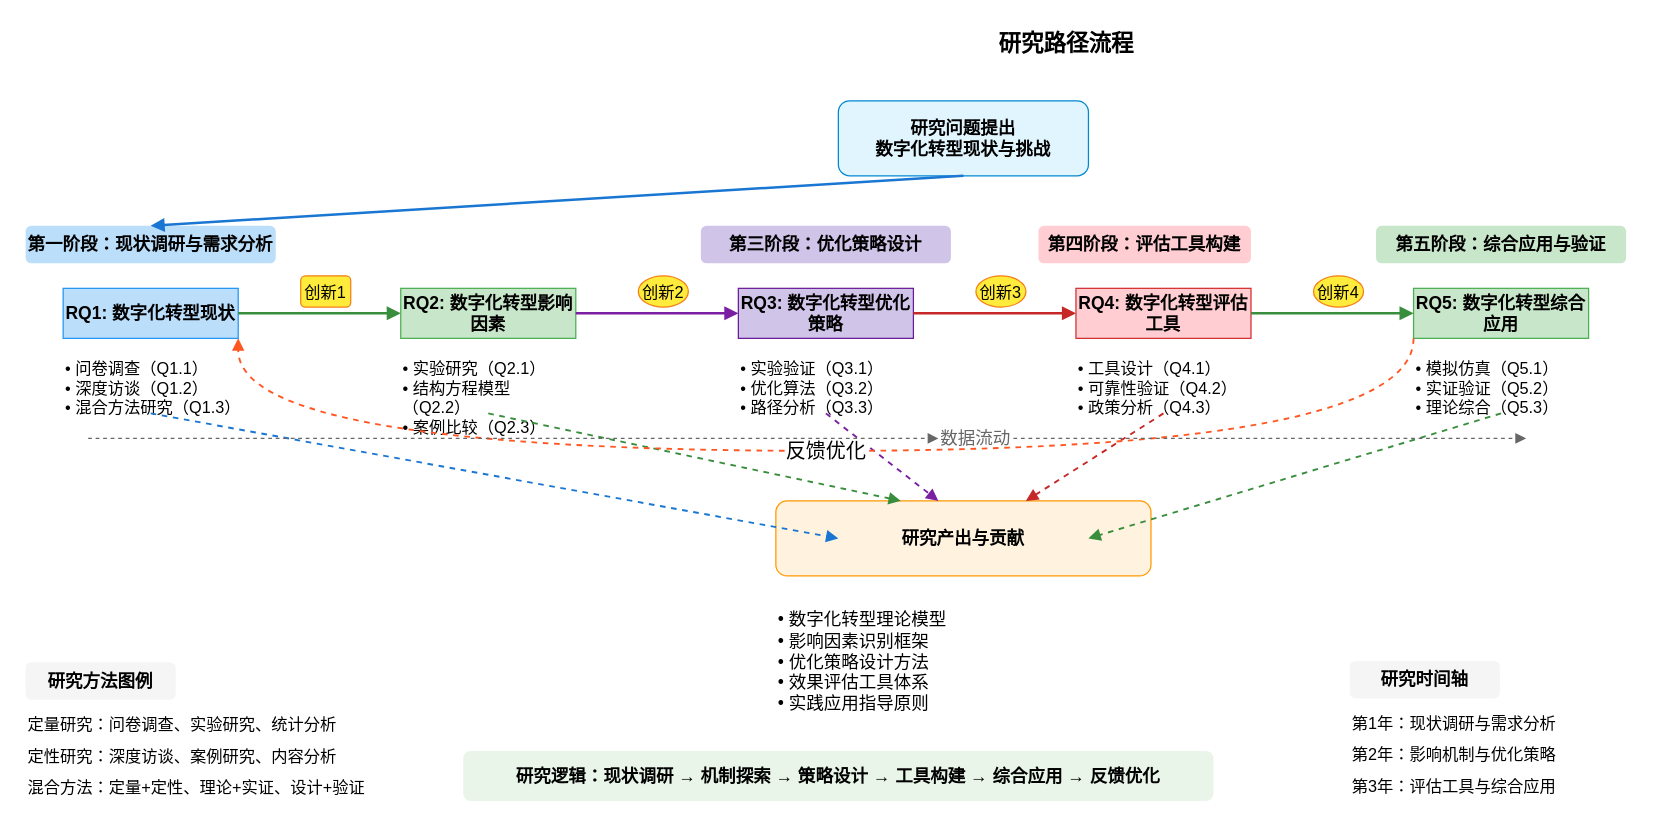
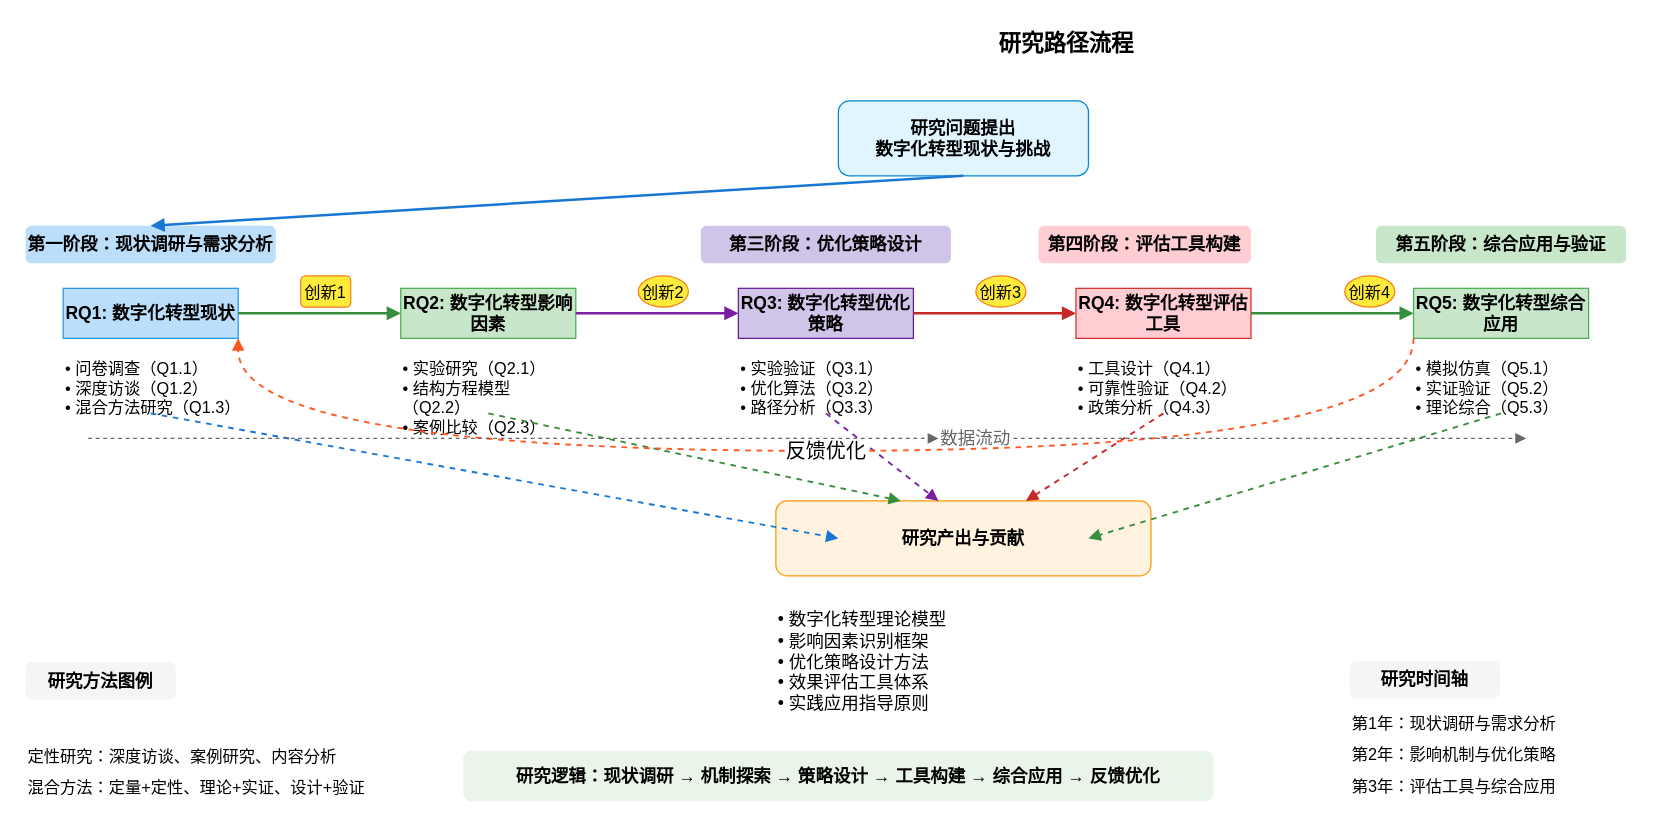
  <mxCell id="0" />
  <mxCell id="1" parent="0" />
  <mxCell id="2" value="&amp;nbsp;研究路径流程" style="text;html=1;strokeColor=none;fillColor=none;align=center;verticalAlign=middle;whiteSpace=wrap;rounded=0;fontSize=18;fontStyle=1;" parent="1" vertex="1"><mxGeometry x="720" y="20" width="260" height="30" as="geometry" /></mxCell>
  <mxCell id="3" value="研究问题提出&#10;数字化转型现状与挑战" style="rounded=1;whiteSpace=wrap;html=1;fillColor=#e1f5fe;strokeColor=#0288d1;fontSize=14;fontStyle=1;" parent="1" vertex="1"><mxGeometry x="670" y="80" width="200" height="60" as="geometry" /></mxCell>
  <mxCell id="4" value="第一阶段：现状调研与需求分析" style="text;html=1;strokeColor=none;fillColor=#bbdefb;align=center;verticalAlign=middle;whiteSpace=wrap;rounded=1;fontSize=14;fontStyle=1;" parent="1" vertex="1"><mxGeometry x="20" y="180" width="200" height="30" as="geometry" /></mxCell>
  <mxCell id="5" value="RQ1: 数字化转型现状" style="rounded=0;whiteSpace=wrap;html=1;fillColor=#bbdefb;strokeColor=#2196f3;fontSize=14;fontStyle=1;" parent="1" vertex="1"><mxGeometry x="50" y="230" width="140" height="40" as="geometry" /></mxCell>
  <mxCell id="6" value="• 问卷调查（Q1.1）&#10;• 深度访谈（Q1.2）&#10;• 混合方法研究（Q1.3）" style="text;html=1;strokeColor=none;fillColor=none;align=left;verticalAlign=top;whiteSpace=wrap;rounded=0;fontSize=13;" parent="1" vertex="1"><mxGeometry x="50" y="280" width="140" height="50" as="geometry" /></mxCell>
  <mxCell id="7" value="RQ2: 数字化转型影响因素" style="rounded=0;whiteSpace=wrap;html=1;fillColor=#c8e6c9;strokeColor=#4caf50;fontSize=14;fontStyle=1;" parent="1" vertex="1"><mxGeometry x="320" y="230" width="140" height="40" as="geometry" /></mxCell>
  <mxCell id="8" value="• 实验研究（Q2.1）&#10;• 结构方程模型（Q2.2）&#10;• 案例比较（Q2.3）" style="text;html=1;strokeColor=none;fillColor=none;align=left;verticalAlign=top;whiteSpace=wrap;rounded=0;fontSize=13;" parent="1" vertex="1"><mxGeometry x="320" y="280" width="140" height="50" as="geometry" /></mxCell>
  <mxCell id="9" value="第三阶段：优化策略设计" style="text;html=1;strokeColor=none;fillColor=#d1c4e9;align=center;verticalAlign=middle;whiteSpace=wrap;rounded=1;fontSize=14;fontStyle=1;" parent="1" vertex="1"><mxGeometry x="560" y="180" width="200" height="30" as="geometry" /></mxCell>
  <mxCell id="10" value="RQ3: 数字化转型优化策略" style="rounded=0;whiteSpace=wrap;html=1;fillColor=#d1c4e9;strokeColor=#6a1b9a;fontSize=14;fontStyle=1;" parent="1" vertex="1"><mxGeometry x="590" y="230" width="140" height="40" as="geometry" /></mxCell>
  <mxCell id="11" value="• 实验验证（Q3.1）&#10;• 优化算法（Q3.2）&#10;• 路径分析（Q3.3）" style="text;html=1;strokeColor=none;fillColor=none;align=left;verticalAlign=top;whiteSpace=wrap;rounded=0;fontSize=13;" parent="1" vertex="1"><mxGeometry x="590" y="280" width="140" height="50" as="geometry" /></mxCell>
  <mxCell id="12" value="第四阶段：评估工具构建" style="text;html=1;strokeColor=none;fillColor=#ffcdd2;align=center;verticalAlign=middle;whiteSpace=wrap;rounded=1;fontSize=14;fontStyle=1;" parent="1" vertex="1"><mxGeometry x="830" y="180" width="170" height="30" as="geometry" /></mxCell>
  <mxCell id="13" value="RQ4: 数字化转型评估工具" style="rounded=0;whiteSpace=wrap;html=1;fillColor=#ffcdd2;strokeColor=#d32f2f;fontSize=14;fontStyle=1;" parent="1" vertex="1"><mxGeometry x="860" y="230" width="140" height="40" as="geometry" /></mxCell>
  <mxCell id="14" value="• 工具设计（Q4.1）&#10;• 可靠性验证（Q4.2）&#10;• 政策分析（Q4.3）" style="text;html=1;strokeColor=none;fillColor=none;align=left;verticalAlign=top;whiteSpace=wrap;rounded=0;fontSize=13;" parent="1" vertex="1"><mxGeometry x="860" y="280" width="140" height="50" as="geometry" /></mxCell>
  <mxCell id="15" value="第五阶段：综合应用与验证" style="text;html=1;strokeColor=none;fillColor=#c8e6c9;align=center;verticalAlign=middle;whiteSpace=wrap;rounded=1;fontSize=14;fontStyle=1;" parent="1" vertex="1"><mxGeometry x="1100" y="180" width="200" height="30" as="geometry" /></mxCell>
  <mxCell id="16" value="RQ5: 数字化转型综合应用" style="rounded=0;whiteSpace=wrap;html=1;fillColor=#c8e6c9;strokeColor=#4caf50;fontSize=14;fontStyle=1;" parent="1" vertex="1"><mxGeometry x="1130" y="230" width="140" height="40" as="geometry" /></mxCell>
  <mxCell id="17" value="• 模拟仿真（Q5.1）&#10;• 实证验证（Q5.2）&#10;• 理论综合（Q5.3）" style="text;html=1;strokeColor=none;fillColor=none;align=left;verticalAlign=top;whiteSpace=wrap;rounded=0;fontSize=13;" parent="1" vertex="1"><mxGeometry x="1130" y="280" width="140" height="50" as="geometry" /></mxCell>
  <mxCell id="18" value="研究产出与贡献" style="rounded=1;whiteSpace=wrap;html=1;fillColor=#fff3e0;strokeColor=#ff9800;fontSize=14;fontStyle=1;" parent="1" vertex="1"><mxGeometry x="620" y="400" width="300" height="60" as="geometry" /></mxCell>
  <mxCell id="19" value="• 数字化转型理论模型&#10;• 影响因素识别框架&#10;• 优化策略设计方法&#10;• 效果评估工具体系&#10;• 实践应用指导原则" style="text;html=1;strokeColor=none;fillColor=none;align=left;verticalAlign=top;whiteSpace=wrap;rounded=0;fontSize=14;" parent="1" vertex="1"><mxGeometry x="620" y="480" width="300" height="80" as="geometry" /></mxCell>
  <mxCell id="20" value="" style="endArrow=block;html=1;rounded=0;strokeWidth=2;strokeColor=#1976d2;" parent="1" edge="1"><mxGeometry width="50" height="50" relative="1" as="geometry"><mxPoint x="770" y="140" as="sourcePoint" /><mxPoint x="120" y="180" as="targetPoint" /></mxGeometry></mxCell>
  <mxCell id="21" value="" style="endArrow=block;html=1;rounded=0;strokeWidth=2;strokeColor=#388e3c;" parent="1" edge="1"><mxGeometry width="50" height="50" relative="1" as="geometry"><mxPoint x="190" y="250" as="sourcePoint" /><mxPoint x="320" y="250" as="targetPoint" /></mxGeometry></mxCell>
  <mxCell id="22" value="" style="endArrow=block;html=1;rounded=0;strokeWidth=2;strokeColor=#7b1fa2;" parent="1" edge="1"><mxGeometry width="50" height="50" relative="1" as="geometry"><mxPoint x="460" y="250" as="sourcePoint" /><mxPoint x="590" y="250" as="targetPoint" /></mxGeometry></mxCell>
  <mxCell id="23" value="" style="endArrow=block;html=1;rounded=0;strokeWidth=2;strokeColor=#c62828;" parent="1" edge="1"><mxGeometry width="50" height="50" relative="1" as="geometry"><mxPoint x="730" y="250" as="sourcePoint" /><mxPoint x="860" y="250" as="targetPoint" /></mxGeometry></mxCell>
  <mxCell id="24" value="" style="endArrow=block;html=1;rounded=0;strokeWidth=2;strokeColor=#388e3c;" parent="1" edge="1"><mxGeometry width="50" height="50" relative="1" as="geometry"><mxPoint x="1000" y="250" as="sourcePoint" /><mxPoint x="1130" y="250" as="targetPoint" /></mxGeometry></mxCell>
  <mxCell id="25" value="" style="endArrow=block;html=1;rounded=0;strokeWidth=1.5;strokeColor=#1976d2;dashed=1;" parent="1" edge="1"><mxGeometry width="50" height="50" relative="1" as="geometry"><mxPoint x="120" y="330" as="sourcePoint" /><mxPoint x="670" y="430" as="targetPoint" /></mxGeometry></mxCell>
  <mxCell id="26" value="" style="endArrow=block;html=1;rounded=0;strokeWidth=1.5;strokeColor=#388e3c;dashed=1;" parent="1" edge="1"><mxGeometry width="50" height="50" relative="1" as="geometry"><mxPoint x="390" y="330" as="sourcePoint" /><mxPoint x="720" y="400" as="targetPoint" /></mxGeometry></mxCell>
  <mxCell id="27" value="" style="endArrow=block;html=1;rounded=0;strokeWidth=1.5;strokeColor=#7b1fa2;dashed=1;" parent="1" edge="1"><mxGeometry width="50" height="50" relative="1" as="geometry"><mxPoint x="660" y="330" as="sourcePoint" /><mxPoint x="750" y="400" as="targetPoint" /></mxGeometry></mxCell>
  <mxCell id="28" value="" style="endArrow=block;html=1;rounded=0;strokeWidth=1.5;strokeColor=#c62828;dashed=1;" parent="1" edge="1"><mxGeometry width="50" height="50" relative="1" as="geometry"><mxPoint x="930" y="330" as="sourcePoint" /><mxPoint x="820" y="400" as="targetPoint" /></mxGeometry></mxCell>
  <mxCell id="29" value="" style="endArrow=block;html=1;rounded=0;strokeWidth=1.5;strokeColor=#388e3c;dashed=1;" parent="1" edge="1"><mxGeometry width="50" height="50" relative="1" as="geometry"><mxPoint x="1200" y="330" as="sourcePoint" /><mxPoint x="870" y="430" as="targetPoint" /></mxGeometry></mxCell>
  <mxCell id="30" value="反馈优化" style="endArrow=block;html=1;rounded=1;strokeWidth=1.5;strokeColor=#ff5722;dashed=1;curved=1;fontSize=16;" parent="1" edge="1"><mxGeometry width="50" height="50" relative="1" as="geometry"><mxPoint x="1130" y="270" as="sourcePoint" /><mxPoint x="190" y="270" as="targetPoint" /><Array as="points"><mxPoint x="1130" y="360" /><mxPoint x="190" y="360" /></Array></mxGeometry></mxCell>
  <mxCell id="31" value="研究方法图例" style="text;html=1;strokeColor=none;fillColor=#f5f5f5;align=center;verticalAlign=middle;whiteSpace=wrap;rounded=1;fontSize=14;fontStyle=1;" parent="1" vertex="1"><mxGeometry x="20" y="529" width="120" height="30" as="geometry" /></mxCell>
- <mxCell id="32" value="定量研究：问卷调查、实验研究、统计分析" style="text;html=1;strokeColor=none;fillColor=none;align=left;verticalAlign=middle;whiteSpace=wrap;rounded=0;fontSize=13;" parent="1" vertex="1"><mxGeometry x="20" y="569" width="280" height="20" as="geometry" /></mxCell>
  <mxCell id="33" value="定性研究：深度访谈、案例研究、内容分析" style="text;html=1;strokeColor=none;fillColor=none;align=left;verticalAlign=middle;whiteSpace=wrap;rounded=0;fontSize=13;" parent="1" vertex="1"><mxGeometry x="20" y="594" width="280" height="20" as="geometry" /></mxCell>
  <mxCell id="34" value="混合方法：定量+定性、理论+实证、设计+验证" style="text;html=1;strokeColor=none;fillColor=none;align=left;verticalAlign=middle;whiteSpace=wrap;rounded=0;fontSize=13;" parent="1" vertex="1"><mxGeometry x="20" y="619" width="280" height="20" as="geometry" /></mxCell>
  <mxCell id="35" value="研究时间轴" style="text;html=1;strokeColor=none;fillColor=#f5f5f5;align=center;verticalAlign=middle;whiteSpace=wrap;rounded=1;fontSize=14;fontStyle=1;" parent="1" vertex="1"><mxGeometry x="1079" y="528" width="120" height="30" as="geometry" /></mxCell>
  <mxCell id="36" value="第1年：现状调研与需求分析" style="text;html=1;strokeColor=none;fillColor=none;align=left;verticalAlign=middle;whiteSpace=wrap;rounded=0;fontSize=13;" parent="1" vertex="1"><mxGeometry x="1079" y="568" width="200" height="20" as="geometry" /></mxCell>
  <mxCell id="37" value="第2年：影响机制与优化策略" style="text;html=1;strokeColor=none;fillColor=none;align=left;verticalAlign=middle;whiteSpace=wrap;rounded=0;fontSize=13;" parent="1" vertex="1"><mxGeometry x="1079" y="593" width="200" height="20" as="geometry" /></mxCell>
  <mxCell id="38" value="第3年：评估工具与综合应用" style="text;html=1;strokeColor=none;fillColor=none;align=left;verticalAlign=middle;whiteSpace=wrap;rounded=0;fontSize=13;" parent="1" vertex="1"><mxGeometry x="1079" y="618" width="200" height="20" as="geometry" /></mxCell>
  <mxCell id="39" value="研究逻辑：现状调研 → 机制探索 → 策略设计 → 工具构建 → 综合应用 → 反馈优化" style="text;html=1;strokeColor=none;fillColor=#e8f5e8;align=center;verticalAlign=middle;whiteSpace=wrap;rounded=1;fontSize=14;fontStyle=1;" parent="1" vertex="1"><mxGeometry x="370" y="600" width="600" height="40" as="geometry" /></mxCell>
  <mxCell id="40" value="创新1" style="whiteSpace=wrap;html=1;fillColor=#ffeb3b;strokeColor=#f57f17;fontSize=13;rounded=1;" parent="1" vertex="1"><mxGeometry x="240" y="220" width="40" height="25" as="geometry" /></mxCell>
  <mxCell id="41" value="创新2" style="ellipse;whiteSpace=wrap;html=1;fillColor=#ffeb3b;strokeColor=#f57f17;fontSize=13;" parent="1" vertex="1"><mxGeometry x="510" y="220" width="40" height="25" as="geometry" /></mxCell>
  <mxCell id="42" value="创新3" style="ellipse;whiteSpace=wrap;html=1;fillColor=#ffeb3b;strokeColor=#f57f17;fontSize=13;" parent="1" vertex="1"><mxGeometry x="780" y="220" width="40" height="25" as="geometry" /></mxCell>
- <mxCell id="43" value="创新4" style="ellipse;whiteSpace=wrap;html=1;fillColor=#ffeb3b;strokeColor=#f57f17;fontSize=13;" parent="1" vertex="1"><mxGeometry x="1050" y="220" width="40" height="25" as="geometry" /></mxCell>
+ <mxCell id="43" value="创新4" style="ellipse;whiteSpace=wrap;html=1;fillColor=#ffeb3b;strokeColor=#f57f17;fontSize=13;" parent="1" vertex="1"><mxGeometry x="1075" y="220" width="40" height="25" as="geometry" /></mxCell>
  <mxCell id="44" value="" style="endArrow=block;html=1;rounded=0;strokeWidth=1;strokeColor=#666666;dashed=1;" parent="1" edge="1" source="46"><mxGeometry width="50" height="50" relative="1" as="geometry"><mxPoint x="70" y="350" as="sourcePoint" /><mxPoint x="1220" y="350" as="targetPoint" /></mxGeometry></mxCell>
  <mxCell id="45" value="" style="endArrow=block;html=1;rounded=0;strokeWidth=1;strokeColor=#666666;dashed=1;" edge="1" parent="1" target="46"><mxGeometry width="50" height="50" relative="1" as="geometry"><mxPoint x="70" y="350" as="sourcePoint" /><mxPoint x="1220" y="350" as="targetPoint" /></mxGeometry></mxCell>
  <mxCell id="46" value="数据流动" style="text;html=1;strokeColor=none;fillColor=none;align=center;verticalAlign=middle;whiteSpace=wrap;rounded=0;fontSize=14;fontColor=#666666;" parent="1" vertex="1"><mxGeometry x="750" y="340" width="60" height="20" as="geometry" /></mxCell>
